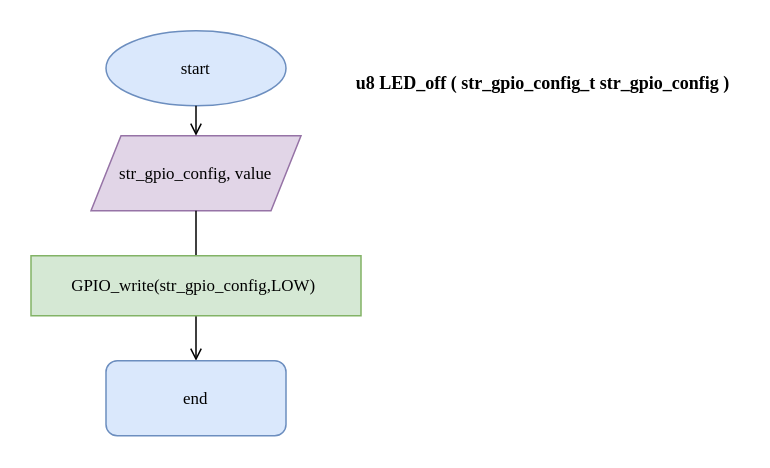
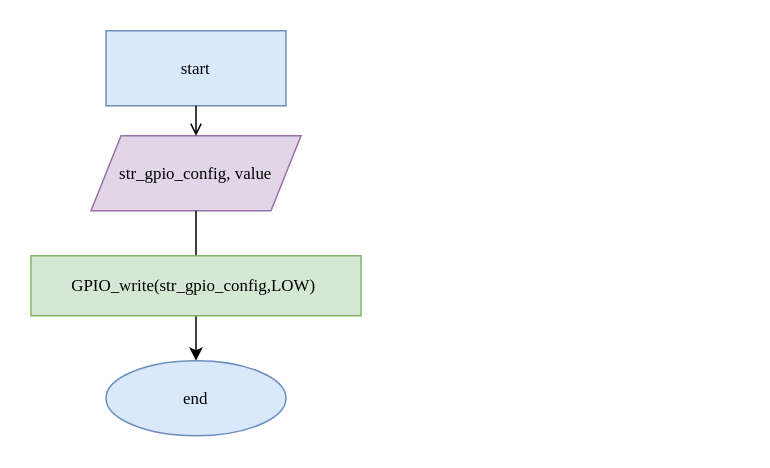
  <mxCell id="0" />
  <mxCell id="1" parent="0" />
  <mxCell id="2" value="&lt;font face=&quot;calibri&quot; style=&quot;font-size: 11.29px;&quot;&gt;str_gpio_config, value&lt;/font&gt;" style="shape=parallelogram;perimeter=parallelogramPerimeter;whiteSpace=wrap;html=1;fixedSize=1;fillColor=#e1d5e7;strokeColor=#9673a6;" parent="1" vertex="1"><mxGeometry x="60" y="90" width="140" height="50" as="geometry" /></mxCell>
- <mxCell id="3" value="&lt;font style=&quot;font-size: 11.29px;&quot; face=&quot;calibri&quot;&gt;start&lt;/font&gt;" style="ellipse;whiteSpace=wrap;html=1;fillColor=#dae8fc;strokeColor=#6c8ebf;" parent="1" vertex="1"><mxGeometry x="70" y="20" width="120" height="50" as="geometry" /></mxCell>
+ <mxCell id="3" value="&lt;font style=&quot;font-size: 11.29px;&quot; face=&quot;calibri&quot;&gt;start&lt;/font&gt;" style="whiteSpace=wrap;html=1;fillColor=#dae8fc;strokeColor=#6c8ebf;rounded=0;" parent="1" vertex="1"><mxGeometry x="70" y="20" width="120" height="50" as="geometry" /></mxCell>
  <mxCell id="4" value="" style="endArrow=none;html=1;rounded=0;exitX=0.5;exitY=1;exitDx=0;exitDy=0;entryX=0.5;entryY=0;entryDx=0;entryDy=0;" parent="1" source="2" target="8" edge="1"><mxGeometry width="50" height="50" relative="1" as="geometry"><mxPoint x="-280" y="350" as="sourcePoint" /><mxPoint x="130" y="170" as="targetPoint" /></mxGeometry></mxCell>
  <mxCell id="5" value="" style="endArrow=open;html=1;rounded=0;exitX=0.5;exitY=1;exitDx=0;exitDy=0;entryX=0.5;entryY=0;entryDx=0;entryDy=0;" parent="1" source="3" target="2" edge="1"><mxGeometry width="50" height="50" relative="1" as="geometry"><mxPoint x="300" y="270" as="sourcePoint" /><mxPoint x="350" y="220" as="targetPoint" /></mxGeometry></mxCell>
- <mxCell id="6" value="&lt;font face=&quot;calibri&quot;&gt;&lt;b&gt;u8 LED_off ( str_gpio_config_t str_gpio_config )&lt;/b&gt;&lt;/font&gt;" style="text;html=1;align=center;verticalAlign=middle;resizable=0;points=[];autosize=1;strokeColor=none;fillColor=none;" parent="1" vertex="1"><mxGeometry x="231" y="40" width="260" height="30" as="geometry" /></mxCell>
- <mxCell id="7" value="" style="edgeStyle=orthogonalEdgeStyle;rounded=0;orthogonalLoop=1;jettySize=auto;html=1;entryX=0.5;entryY=0;entryDx=0;entryDy=0;endArrow=open;" parent="1" source="8" target="9" edge="1"><mxGeometry relative="1" as="geometry"><mxPoint x="130.059" y="260" as="targetPoint" /></mxGeometry></mxCell>
+ <mxCell id="7" value="" style="edgeStyle=orthogonalEdgeStyle;rounded=0;orthogonalLoop=1;jettySize=auto;html=1;entryX=0.5;entryY=0;entryDx=0;entryDy=0;" parent="1" source="8" target="9" edge="1"><mxGeometry relative="1" as="geometry"><mxPoint x="130.059" y="260" as="targetPoint" /></mxGeometry></mxCell>
  <mxCell id="8" value="&lt;div style=&quot;&quot;&gt;&lt;font style=&quot;font-size: 11.29px;&quot; face=&quot;calibri&quot;&gt;GPIO_write(str_gpio_config,LOW)&amp;nbsp;&lt;/font&gt;&lt;br&gt;&lt;/div&gt;" style="rounded=0;whiteSpace=wrap;html=1;fillColor=#d5e8d4;strokeColor=#82b366;" parent="1" vertex="1"><mxGeometry x="20" y="170" width="220" height="40" as="geometry" /></mxCell>
- <mxCell id="9" value="&lt;font style=&quot;font-size: 11.29px;&quot; face=&quot;calibri&quot;&gt;end&lt;/font&gt;" style="whiteSpace=wrap;html=1;fillColor=#dae8fc;strokeColor=#6c8ebf;rounded=1;" parent="1" vertex="1"><mxGeometry x="70" y="240" width="120" height="50" as="geometry" /></mxCell>
+ <mxCell id="9" value="&lt;font style=&quot;font-size: 11.29px;&quot; face=&quot;calibri&quot;&gt;end&lt;/font&gt;" style="ellipse;whiteSpace=wrap;html=1;fillColor=#dae8fc;strokeColor=#6c8ebf;" parent="1" vertex="1"><mxGeometry x="70" y="240" width="120" height="50" as="geometry" /></mxCell>
